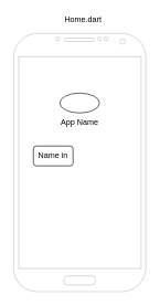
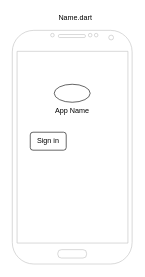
  <mxCell id="0" />
  <mxCell id="1" parent="0" />
  <mxCell id="2" value="" style="verticalLabelPosition=bottom;verticalAlign=top;html=1;shadow=0;dashed=0;strokeWidth=1;shape=mxgraph.android.phone2;strokeColor=#c0c0c0;" vertex="1" parent="1"><mxGeometry x="20" y="50" width="200" height="390" as="geometry" /></mxCell>
- <mxCell id="3" value="Home.dart&lt;br&gt;" style="text;html=1;resizable=0;autosize=1;align=center;verticalAlign=middle;points=[];fillColor=none;strokeColor=none;rounded=0;" vertex="1" parent="1"><mxGeometry x="90" y="20" width="70" height="20" as="geometry" /></mxCell>
+ <mxCell id="3" value="Name.dart&lt;br&gt;" style="text;html=1;resizable=0;autosize=1;align=center;verticalAlign=middle;points=[];fillColor=none;strokeColor=none;rounded=0;" vertex="1" parent="1"><mxGeometry x="90" y="20" width="70" height="20" as="geometry" /></mxCell>
  <mxCell id="4" value="" style="ellipse;whiteSpace=wrap;html=1;" vertex="1" parent="1"><mxGeometry x="90" y="140" width="60" height="30" as="geometry" /></mxCell>
  <mxCell id="5" value="App Name&lt;br&gt;" style="text;html=1;strokeColor=none;fillColor=none;align=center;verticalAlign=middle;whiteSpace=wrap;rounded=0;" vertex="1" parent="1"><mxGeometry x="90" y="170" width="60" height="30" as="geometry" /></mxCell>
- <mxCell id="6" value="Name in&lt;br&gt;" style="rounded=1;whiteSpace=wrap;html=1;" vertex="1" parent="1"><mxGeometry x="50" y="220" width="60" height="30" as="geometry" /></mxCell>
+ <mxCell id="6" value="Sign in&lt;br&gt;" style="rounded=1;whiteSpace=wrap;html=1;" vertex="1" parent="1"><mxGeometry x="50" y="220" width="60" height="30" as="geometry" /></mxCell>
